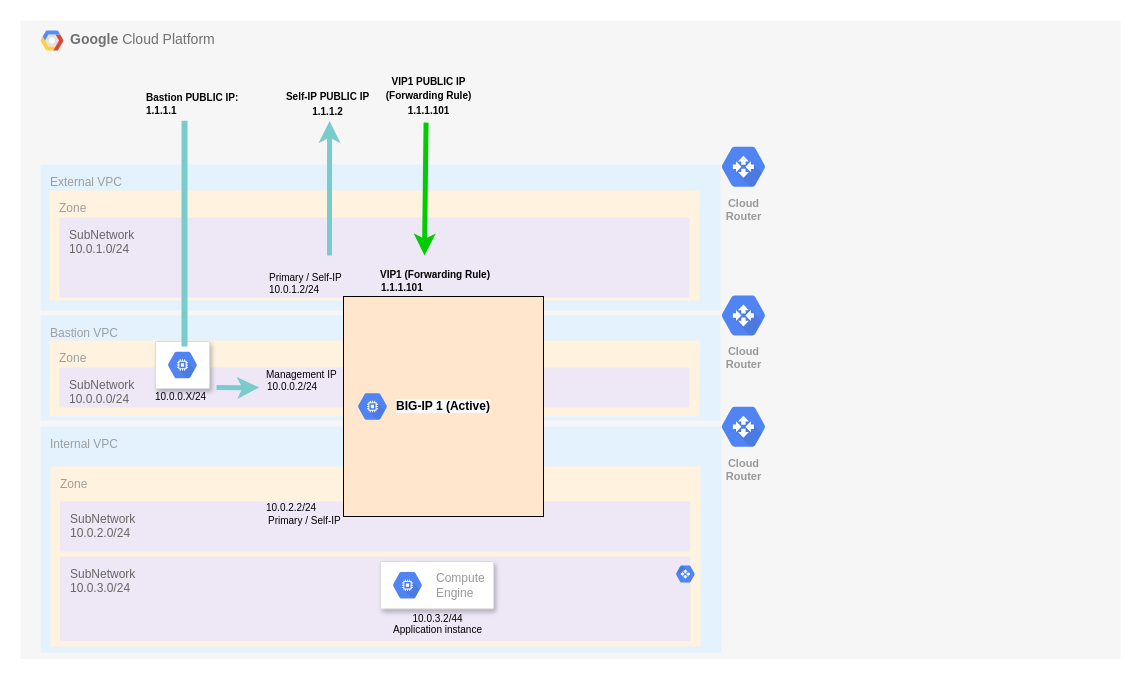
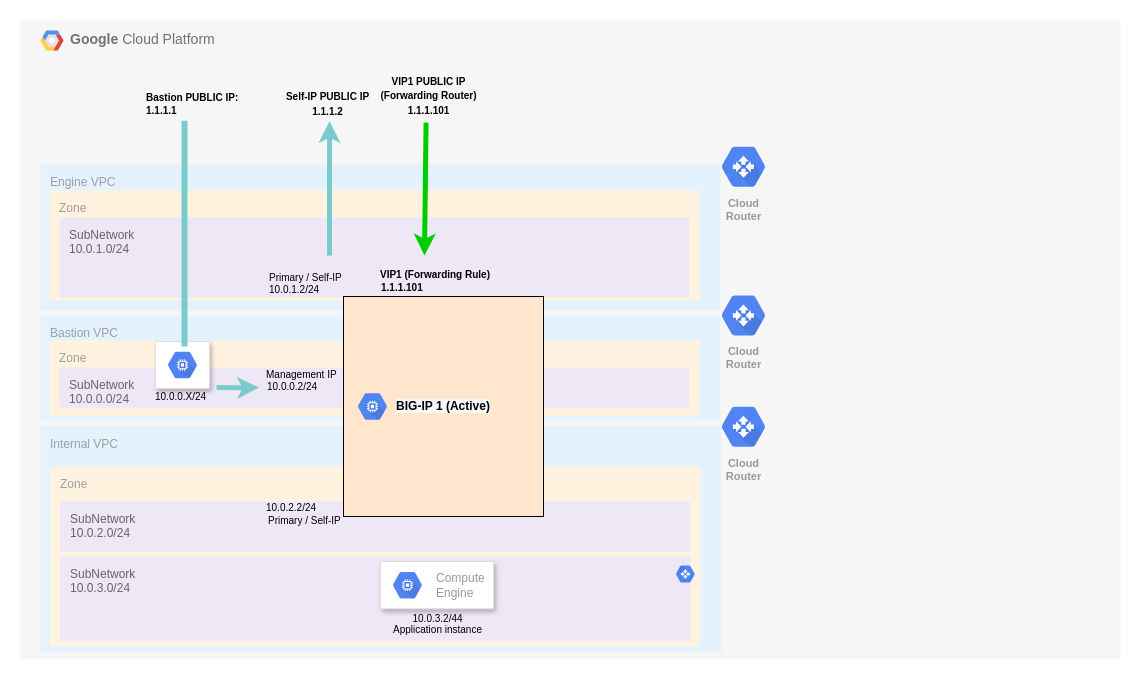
  <mxCell id="0" />
  <mxCell id="1" parent="0" />
  <mxCell id="2" value="&lt;b&gt;Google &lt;/b&gt;Cloud Platform" style="fillColor=#F6F6F6;strokeColor=none;shadow=0;gradientColor=none;fontSize=14;align=left;spacing=10;fontColor=#717171;9E9E9E;verticalAlign=top;spacingTop=-4;fontStyle=0;spacingLeft=40;html=1;" parent="1" vertex="1"><mxGeometry y="20" width="1100" height="638.5" as="geometry" x="20" /></mxCell>
  <mxCell id="3" value="" style="shape=mxgraph.gcp2.google_cloud_platform;fillColor=#F6F6F6;strokeColor=none;shadow=0;gradientColor=none;" parent="2" vertex="1"><mxGeometry width="23" height="20" relative="1" as="geometry"><mxPoint x="20" y="10" as="offset" /></mxGeometry></mxCell>
- <mxCell id="4" value="External VPC" style="points=[[0,0,0],[0.25,0,0],[0.5,0,0],[0.75,0,0],[1,0,0],[1,0.25,0],[1,0.5,0],[1,0.75,0],[1,1,0],[0.75,1,0],[0.5,1,0],[0.25,1,0],[0,1,0],[0,0.75,0],[0,0.5,0],[0,0.25,0]];rounded=1;absoluteArcSize=1;arcSize=2;html=1;strokeColor=none;gradientColor=none;shadow=0;dashed=0;fontSize=12;fontColor=#9E9E9E;align=left;verticalAlign=top;spacing=10;spacingTop=-4;fillColor=#E3F2FD;" parent="2" vertex="1"><mxGeometry x="20" y="144.03" width="680" height="145.97" as="geometry" /></mxCell>
+ <mxCell id="4" value="Engine VPC" style="points=[[0,0,0],[0.25,0,0],[0.5,0,0],[0.75,0,0],[1,0,0],[1,0.25,0],[1,0.5,0],[1,0.75,0],[1,1,0],[0.75,1,0],[0.5,1,0],[0.25,1,0],[0,1,0],[0,0.75,0],[0,0.5,0],[0,0.25,0]];rounded=1;absoluteArcSize=1;arcSize=2;html=1;strokeColor=none;gradientColor=none;shadow=0;dashed=0;fontSize=12;fontColor=#9E9E9E;align=left;verticalAlign=top;spacing=10;spacingTop=-4;fillColor=#E3F2FD;" parent="2" vertex="1"><mxGeometry x="20" y="144.03" width="680" height="145.97" as="geometry" /></mxCell>
  <mxCell id="5" value="Zone" style="points=[[0,0,0],[0.25,0,0],[0.5,0,0],[0.75,0,0],[1,0,0],[1,0.25,0],[1,0.5,0],[1,0.75,0],[1,1,0],[0.75,1,0],[0.5,1,0],[0.25,1,0],[0,1,0],[0,0.75,0],[0,0.5,0],[0,0.25,0]];rounded=1;absoluteArcSize=1;arcSize=2;html=1;strokeColor=none;gradientColor=none;shadow=0;dashed=0;fontSize=12;fontColor=#9E9E9E;align=left;verticalAlign=top;spacing=10;spacingTop=-4;fillColor=#FFF3E0;" parent="4" vertex="1"><mxGeometry width="650" height="110" relative="1" as="geometry"><mxPoint x="9.07" y="25.97" as="offset" /></mxGeometry></mxCell>
  <mxCell id="6" value="&lt;font color=&quot;#666666&quot;&gt;SubNetwork&lt;br&gt;10.0.1.0/24&lt;/font&gt;" style="points=[[0,0,0],[0.25,0,0],[0.5,0,0],[0.75,0,0],[1,0,0],[1,0.25,0],[1,0.5,0],[1,0.75,0],[1,1,0],[0.75,1,0],[0.5,1,0],[0.25,1,0],[0,1,0],[0,0.75,0],[0,0.5,0],[0,0.25,0]];rounded=1;absoluteArcSize=1;arcSize=2;html=1;strokeColor=none;gradientColor=none;shadow=0;dashed=0;fontSize=12;fontColor=#9E9E9E;align=left;verticalAlign=top;spacing=10;spacingTop=-4;fillColor=#EDE7F6;" parent="5" vertex="1"><mxGeometry width="630" height="80" relative="1" as="geometry"><mxPoint x="10" y="27" as="offset" /></mxGeometry></mxCell>
  <mxCell id="7" value="Cloud&#10;Router" style="html=1;fillColor=#5184F3;strokeColor=none;verticalAlign=top;labelPosition=center;verticalLabelPosition=bottom;align=center;spacingTop=-6;fontSize=11;fontStyle=1;fontColor=#999999;shape=mxgraph.gcp2.hexIcon;prIcon=cloud_router" parent="2" vertex="1"><mxGeometry x="690" y="117" width="66" height="58.5" as="geometry" /></mxCell>
  <mxCell id="8" value="Bastion VPC" style="points=[[0,0,0],[0.25,0,0],[0.5,0,0],[0.75,0,0],[1,0,0],[1,0.25,0],[1,0.5,0],[1,0.75,0],[1,1,0],[0.75,1,0],[0.5,1,0],[0.25,1,0],[0,1,0],[0,0.75,0],[0,0.5,0],[0,0.25,0]];rounded=1;absoluteArcSize=1;arcSize=2;html=1;strokeColor=none;gradientColor=none;shadow=0;dashed=0;fontSize=12;fontColor=#9E9E9E;align=left;verticalAlign=top;spacing=10;spacingTop=-4;fillColor=#E3F2FD;" parent="2" vertex="1"><mxGeometry x="20" y="295" width="680" height="105" as="geometry" /></mxCell>
  <mxCell id="9" value="Zone" style="points=[[0,0,0],[0.25,0,0],[0.5,0,0],[0.75,0,0],[1,0,0],[1,0.25,0],[1,0.5,0],[1,0.75,0],[1,1,0],[0.75,1,0],[0.5,1,0],[0.25,1,0],[0,1,0],[0,0.75,0],[0,0.5,0],[0,0.25,0]];rounded=1;absoluteArcSize=1;arcSize=2;html=1;strokeColor=none;gradientColor=none;shadow=0;dashed=0;fontSize=12;fontColor=#9E9E9E;align=left;verticalAlign=top;spacing=10;spacingTop=-4;fillColor=#FFF3E0;" parent="8" vertex="1"><mxGeometry width="650" height="75.874" relative="1" as="geometry"><mxPoint x="9" y="25" as="offset" /></mxGeometry></mxCell>
  <mxCell id="10" value="&lt;font color=&quot;#666666&quot;&gt;SubNetwork&lt;br&gt;10.0.0.0/24&lt;/font&gt;" style="points=[[0,0,0],[0.25,0,0],[0.5,0,0],[0.75,0,0],[1,0,0],[1,0.25,0],[1,0.5,0],[1,0.75,0],[1,1,0],[0.75,1,0],[0.5,1,0],[0.25,1,0],[0,1,0],[0,0.75,0],[0,0.5,0],[0,0.25,0]];rounded=1;absoluteArcSize=1;arcSize=2;html=1;strokeColor=none;gradientColor=none;shadow=0;dashed=0;fontSize=12;fontColor=#9E9E9E;align=left;verticalAlign=top;spacing=10;spacingTop=-4;fillColor=#EDE7F6;" parent="9" vertex="1"><mxGeometry width="630" height="40" relative="1" as="geometry"><mxPoint x="10" y="27" as="offset" /></mxGeometry></mxCell>
  <mxCell id="11" value="&lt;font style=&quot;font-size: 10px&quot;&gt;10.0.0.2/24&lt;/font&gt;" style="text;html=1;align=left;verticalAlign=middle;resizable=0;points=[];autosize=1;" parent="9" vertex="1"><mxGeometry x="216.004" y="35.874" width="70" height="20" as="geometry" /></mxCell>
  <mxCell id="12" value="&lt;span style=&quot;font-size: 10px&quot;&gt;Management IP&lt;/span&gt;" style="text;html=1;align=left;verticalAlign=middle;resizable=0;points=[];autosize=1;" parent="9" vertex="1"><mxGeometry x="215.004" y="23.624" width="90" height="20" as="geometry" /></mxCell>
  <mxCell id="13" value="" style="strokeColor=#dddddd;shadow=1;strokeWidth=1;rounded=1;absoluteArcSize=1;arcSize=2;" parent="9" vertex="1"><mxGeometry x="106" y="1" width="54" height="47" as="geometry" /></mxCell>
  <mxCell id="14" value="" style="dashed=0;connectable=0;html=1;fillColor=#5184F3;strokeColor=none;shape=mxgraph.gcp2.hexIcon;prIcon=compute_engine;part=1;labelPosition=right;verticalLabelPosition=middle;align=left;verticalAlign=middle;spacingLeft=5;fontColor=#999999;fontSize=12;" parent="13" vertex="1"><mxGeometry y="0.5" width="44" height="39" relative="1" as="geometry"><mxPoint x="5" y="-19.5" as="offset" /></mxGeometry></mxCell>
  <mxCell id="15" value="&lt;font style=&quot;font-size: 10px&quot;&gt;10.0.0.X/24&lt;/font&gt;" style="text;html=1;align=left;verticalAlign=middle;resizable=0;points=[];autosize=1;" parent="9" vertex="1"><mxGeometry x="104.004" y="45.874" width="70" height="20" as="geometry" /></mxCell>
  <mxCell id="16" style="edgeStyle=orthogonalEdgeStyle;rounded=0;orthogonalLoop=1;jettySize=auto;html=1;exitX=0.5;exitY=1;exitDx=0;exitDy=0;exitPerimeter=0;" parent="8" edge="1"><mxGeometry relative="1" as="geometry"><mxPoint x="400" y="92" as="sourcePoint" /><mxPoint x="400" y="92" as="targetPoint" /></mxGeometry></mxCell>
  <mxCell id="17" style="edgeStyle=orthogonalEdgeStyle;rounded=0;orthogonalLoop=1;jettySize=auto;html=1;exitX=0.5;exitY=1;exitDx=0;exitDy=0;exitPerimeter=0;" parent="8" edge="1"><mxGeometry relative="1" as="geometry"><mxPoint x="400" y="92" as="sourcePoint" /><mxPoint x="400" y="92" as="targetPoint" /></mxGeometry></mxCell>
  <mxCell id="18" value="Cloud&#10;Router" style="html=1;fillColor=#5184F3;strokeColor=none;verticalAlign=top;labelPosition=center;verticalLabelPosition=bottom;align=center;spacingTop=-6;fontSize=11;fontStyle=1;fontColor=#999999;shape=mxgraph.gcp2.hexIcon;prIcon=cloud_router" parent="2" vertex="1"><mxGeometry x="690" y="265.75" width="66" height="58.5" as="geometry" /></mxCell>
  <mxCell id="19" value="Cloud&#10;Router" style="html=1;fillColor=#5184F3;strokeColor=none;verticalAlign=top;labelPosition=center;verticalLabelPosition=bottom;align=center;spacingTop=-6;fontSize=11;fontStyle=1;fontColor=#999999;shape=mxgraph.gcp2.hexIcon;prIcon=cloud_router" parent="2" vertex="1"><mxGeometry x="690" y="377" width="66" height="58.5" as="geometry" /></mxCell>
  <mxCell id="20" style="edgeStyle=orthogonalEdgeStyle;rounded=0;orthogonalLoop=1;jettySize=auto;html=1;exitX=0.5;exitY=1;exitDx=0;exitDy=0;exitPerimeter=0;" parent="2" edge="1"><mxGeometry relative="1" as="geometry"><mxPoint x="426" y="400" as="sourcePoint" /><mxPoint x="426" y="400" as="targetPoint" /></mxGeometry></mxCell>
  <mxCell id="21" value="&lt;font style=&quot;font-size: 10px&quot;&gt;&lt;b&gt;Bastion PUBLIC IP:&lt;br&gt;&lt;div&gt;1.1.1.1&lt;/div&gt;&lt;/b&gt;&lt;/font&gt;" style="text;html=1;align=left;verticalAlign=middle;resizable=0;points=[];autosize=1;" parent="2" vertex="1"><mxGeometry x="124.004" y="68.25" width="110" height="30" as="geometry" /></mxCell>
  <mxCell id="22" value="" style="endArrow=classic;html=1;entryX=0.775;entryY=1.068;entryDx=0;entryDy=0;entryPerimeter=0;strokeWidth=5;strokeColor=#7ACCCC;" parent="2" edge="1"><mxGeometry width="50" height="50" relative="1" as="geometry"><mxPoint x="196" y="367" as="sourcePoint" /><mxPoint x="238.63" y="366.994" as="targetPoint" /><Array as="points"><mxPoint x="228" y="367.25" /></Array></mxGeometry></mxCell>
  <mxCell id="23" value="Internal VPC" style="points=[[0,0,0],[0.25,0,0],[0.5,0,0],[0.75,0,0],[1,0,0],[1,0.25,0],[1,0.5,0],[1,0.75,0],[1,1,0],[0.75,1,0],[0.5,1,0],[0.25,1,0],[0,1,0],[0,0.75,0],[0,0.5,0],[0,0.25,0]];rounded=1;absoluteArcSize=1;arcSize=2;html=1;strokeColor=none;gradientColor=none;shadow=0;dashed=0;fontSize=12;fontColor=#9E9E9E;align=left;verticalAlign=top;spacing=10;spacingTop=-4;fillColor=#E3F2FD;" parent="2" vertex="1"><mxGeometry x="20" y="406" width="681" height="226" as="geometry" /></mxCell>
  <mxCell id="24" value="Zone" style="points=[[0,0,0],[0.25,0,0],[0.5,0,0],[0.75,0,0],[1,0,0],[1,0.25,0],[1,0.5,0],[1,0.75,0],[1,1,0],[0.75,1,0],[0.5,1,0],[0.25,1,0],[0,1,0],[0,0.75,0],[0,0.5,0],[0,0.25,0]];rounded=1;absoluteArcSize=1;arcSize=2;html=1;strokeColor=none;gradientColor=none;shadow=0;dashed=0;fontSize=12;fontColor=#9E9E9E;align=left;verticalAlign=top;spacing=10;spacingTop=-4;fillColor=#FFF3E0;" parent="23" vertex="1"><mxGeometry width="650" height="180" relative="1" as="geometry"><mxPoint x="10" y="40" as="offset" /></mxGeometry></mxCell>
  <mxCell id="25" value="&lt;font color=&quot;#666666&quot;&gt;SubNetwork&lt;br&gt;10.0.3.0/24&lt;/font&gt;" style="points=[[0,0,0],[0.25,0,0],[0.5,0,0],[0.75,0,0],[1,0,0],[1,0.25,0],[1,0.5,0],[1,0.75,0],[1,1,0],[0.75,1,0],[0.5,1,0],[0.25,1,0],[0,1,0],[0,0.75,0],[0,0.5,0],[0,0.25,0]];rounded=1;absoluteArcSize=1;arcSize=2;html=1;strokeColor=none;gradientColor=none;shadow=0;dashed=0;fontSize=12;fontColor=#9E9E9E;align=left;verticalAlign=top;spacing=10;spacingTop=-4;fillColor=#EDE7F6;" parent="24" vertex="1"><mxGeometry x="9.66" y="90" width="630.34" height="84.71" as="geometry" /></mxCell>
  <mxCell id="26" value="" style="group;align=left;" parent="24" vertex="1" connectable="0"><mxGeometry x="9.66" y="15.079" width="365.344" height="92.949" as="geometry" /></mxCell>
  <mxCell id="27" value="&lt;font color=&quot;#666666&quot;&gt;SubNetwork&lt;br&gt;10.0.2.0/24&lt;/font&gt;" style="points=[[0,0,0],[0.25,0,0],[0.5,0,0],[0.75,0,0],[1,0,0],[1,0.25,0],[1,0.5,0],[1,0.75,0],[1,1,0],[0.75,1,0],[0.5,1,0],[0.25,1,0],[0,1,0],[0,0.75,0],[0,0.5,0],[0,0.25,0]];rounded=1;absoluteArcSize=1;arcSize=2;html=1;strokeColor=none;gradientColor=none;shadow=0;dashed=0;fontSize=12;fontColor=#9E9E9E;align=left;verticalAlign=top;spacing=10;spacingTop=-4;fillColor=#EDE7F6;" parent="26" vertex="1"><mxGeometry width="630" height="50" relative="1" as="geometry"><mxPoint y="20" as="offset" /></mxGeometry></mxCell>
  <mxCell id="28" value="&lt;font style=&quot;font-size: 10px&quot;&gt;10.0.2.2/24&lt;/font&gt;" style="text;html=1;align=left;verticalAlign=middle;resizable=0;points=[];autosize=1;" parent="26" vertex="1"><mxGeometry x="204.338" y="15.902" width="70" height="20" as="geometry" /></mxCell>
  <mxCell id="29" value="&lt;font style=&quot;font-size: 10px&quot;&gt;Primary / Self-IP&lt;/font&gt;" style="text;html=1;align=left;verticalAlign=middle;resizable=0;points=[];autosize=1;" parent="26" vertex="1"><mxGeometry x="206.336" y="28.534" width="90" height="20" as="geometry" /></mxCell>
  <mxCell id="30" value="&lt;br&gt;" style="html=1;fillColor=#5184F3;strokeColor=none;verticalAlign=top;labelPosition=center;verticalLabelPosition=bottom;align=center;spacingTop=-6;fontSize=11;fontStyle=1;fontColor=#999999;shape=mxgraph.gcp2.hexIcon;prIcon=cloud_router;aspect=fixed;direction=west;" parent="23" vertex="1"><mxGeometry x="630.598" y="134.893" width="28.458" height="25.227" as="geometry" /></mxCell>
  <mxCell id="31" value="&lt;font style=&quot;font-size: 10px&quot;&gt;10.0.1.2/24&lt;/font&gt;" style="text;html=1;align=left;verticalAlign=middle;resizable=0;points=[];autosize=1;" parent="1" vertex="1"><mxGeometry x="267.054" y="278.749" width="70" height="20" as="geometry" /></mxCell>
  <mxCell id="32" value="&lt;font style=&quot;font-size: 10px&quot;&gt;Primary / Self-IP&amp;nbsp;&lt;/font&gt;" style="text;html=1;align=left;verticalAlign=middle;resizable=0;points=[];autosize=1;" parent="1" vertex="1"><mxGeometry x="267.054" y="266.749" width="90" height="20" as="geometry" /></mxCell>
  <mxCell id="33" value="&lt;meta charset=&quot;utf-8&quot;&gt;&lt;b style=&quot;color: rgb(153, 153, 153); font-family: helvetica; font-size: 12px; font-style: normal; letter-spacing: normal; text-align: left; text-indent: 0px; text-transform: none; word-spacing: 0px; background-color: rgb(248, 249, 250);&quot;&gt;&lt;font color=&quot;#000000&quot;&gt;BIG-IP 1 (Active)&lt;/font&gt;&lt;/b&gt;" style="rounded=0;whiteSpace=wrap;html=1;fillColor=#ffe6cc;" parent="1" vertex="1"><mxGeometry x="343" y="296" width="200" height="220" as="geometry" /></mxCell>
  <mxCell id="34" value="&lt;br&gt;" style="dashed=0;connectable=0;html=1;fillColor=#5184F3;strokeColor=none;shape=mxgraph.gcp2.hexIcon;prIcon=compute_engine;part=1;labelPosition=right;verticalLabelPosition=middle;align=left;verticalAlign=middle;spacingLeft=5;fontColor=#999999;fontSize=12;" parent="1" vertex="1"><mxGeometry x="350" y="386.5" width="44" height="39" as="geometry" /></mxCell>
  <mxCell id="35" value="" style="strokeColor=#dddddd;shadow=1;strokeWidth=1;rounded=1;absoluteArcSize=1;arcSize=2;" parent="1" vertex="1"><mxGeometry x="380" y="560.997" width="113.07" height="47.372" as="geometry" /></mxCell>
  <mxCell id="36" value="Compute&#10;Engine" style="dashed=0;connectable=0;html=1;fillColor=#5184F3;strokeColor=none;shape=mxgraph.gcp2.hexIcon;prIcon=compute_engine;part=1;labelPosition=right;verticalLabelPosition=middle;align=left;verticalAlign=middle;spacingLeft=5;fontColor=#999999;fontSize=12;" parent="35" vertex="1"><mxGeometry y="0.5" width="44" height="39" relative="1" as="geometry"><mxPoint x="5" y="-19.5" as="offset" /></mxGeometry></mxCell>
  <mxCell id="37" value="&lt;font style=&quot;font-size: 10px&quot;&gt;10.0.3.2/44&lt;/font&gt;" style="text;html=1;align=center;verticalAlign=middle;resizable=0;points=[];autosize=1;" parent="1" vertex="1"><mxGeometry x="401.533" y="608.373" width="70" height="20" as="geometry" /></mxCell>
  <mxCell id="38" value="&lt;font style=&quot;font-size: 10px&quot;&gt;Application instance&lt;/font&gt;" style="text;html=1;align=center;verticalAlign=middle;resizable=0;points=[];autosize=1;" parent="1" vertex="1"><mxGeometry x="386.534" y="618.707" width="100" height="20" as="geometry" /></mxCell>
- <mxCell id="39" value="&lt;font style=&quot;font-size: 10px&quot;&gt;&lt;b&gt;VIP1 PUBLIC IP &lt;br&gt;(Forwarding Rule)&lt;br&gt;1.1.1.101&lt;/b&gt;&lt;br&gt;&lt;/font&gt;" style="text;html=1;align=center;verticalAlign=middle;resizable=0;points=[];autosize=1;" parent="1" vertex="1"><mxGeometry x="378.004" y="70.25" width="100" height="50" as="geometry" /></mxCell>
+ <mxCell id="39" value="&lt;font style=&quot;font-size: 10px&quot;&gt;&lt;b&gt;VIP1 PUBLIC IP &lt;br&gt;(Forwarding Router)&lt;br&gt;1.1.1.101&lt;/b&gt;&lt;br&gt;&lt;/font&gt;" style="text;html=1;align=center;verticalAlign=middle;resizable=0;points=[];autosize=1;" parent="1" vertex="1"><mxGeometry x="378.004" y="70.25" width="100" height="50" as="geometry" /></mxCell>
  <mxCell id="40" value="" style="endArrow=classic;html=1;exitX=0.484;exitY=1.13;exitDx=0;exitDy=0;exitPerimeter=0;strokeColor=#00CC00;strokeWidth=5;gradientColor=none;" parent="1" edge="1"><mxGeometry width="50" height="50" relative="1" as="geometry"><mxPoint x="425.564" y="122.15" as="sourcePoint" /><mxPoint x="424" y="255" as="targetPoint" /></mxGeometry></mxCell>
  <mxCell id="41" value="" style="endArrow=classic;html=1;strokeWidth=5;strokeColor=#7ACCCC;entryX=0.471;entryY=1.074;entryDx=0;entryDy=0;entryPerimeter=0;" parent="1" edge="1"><mxGeometry width="50" height="50" relative="1" as="geometry"><mxPoint x="329" y="255" as="sourcePoint" /><mxPoint x="329.104" y="120.47" as="targetPoint" /><Array as="points"><mxPoint x="329" y="177.25" /></Array></mxGeometry></mxCell>
  <mxCell id="42" value="&lt;font style=&quot;font-size: 10px&quot;&gt;&lt;b&gt;Self-IP PUBLIC IP&lt;br&gt;1.1.1.2&lt;/b&gt;&lt;br&gt;&lt;/font&gt;" style="text;html=1;align=center;verticalAlign=middle;resizable=0;points=[];autosize=1;" parent="1" vertex="1"><mxGeometry x="277.004" y="88.25" width="100" height="30" as="geometry" /></mxCell>
  <mxCell id="43" value="&lt;font style=&quot;font-size: 10px&quot;&gt;&lt;span&gt;1.1.1.101&lt;/span&gt;&lt;/font&gt;" style="text;html=1;align=left;verticalAlign=middle;resizable=0;points=[];autosize=1;fontStyle=1" parent="1" vertex="1"><mxGeometry x="379.004" y="276.749" width="60" height="20" as="geometry" /></mxCell>
  <mxCell id="44" value="&lt;font style=&quot;font-size: 10px&quot;&gt;&lt;span&gt;VIP1 (Forwarding Rule)&lt;/span&gt;&lt;/font&gt;" style="text;html=1;align=left;verticalAlign=middle;resizable=0;points=[];autosize=1;fontStyle=1" parent="1" vertex="1"><mxGeometry x="378.004" y="263.749" width="130" height="20" as="geometry" /></mxCell>
  <mxCell id="45" value="" style="endArrow=none;html=1;strokeWidth=6;strokeColor=#7ACCCC;" parent="1" edge="1"><mxGeometry width="50" height="50" relative="1" as="geometry"><mxPoint x="184" y="346" as="sourcePoint" /><mxPoint x="184" y="120.25" as="targetPoint" /></mxGeometry></mxCell>
